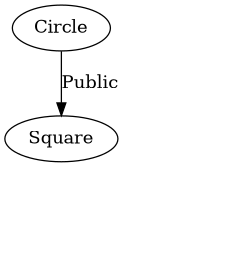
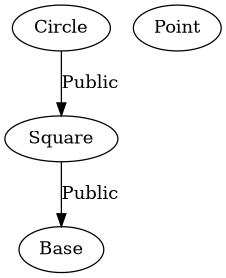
  digraph {
    Circle
    Square
+   Point
+   Base
    Circle -> Square [label=Public]
+   Square -> Base [label=Public]
  }
